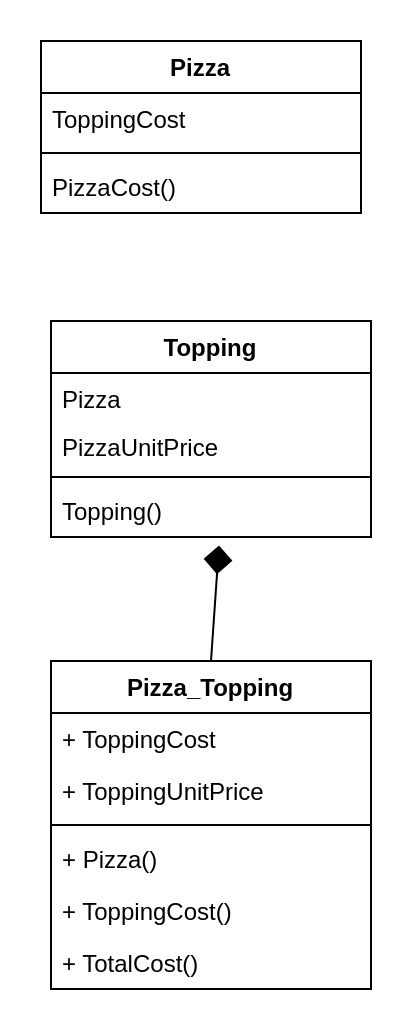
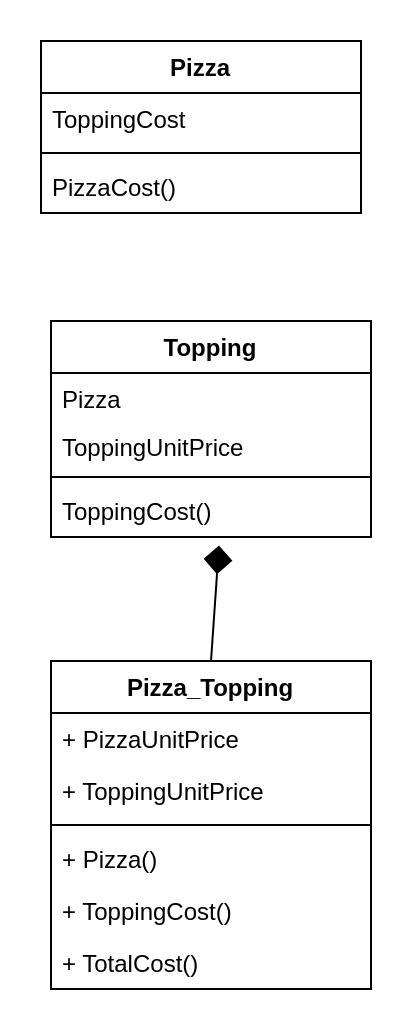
  <mxCell id="0" />
  <mxCell id="1" parent="0" />
  <mxCell id="2" value="Pizza" style="swimlane;fontStyle=1;align=center;verticalAlign=top;childLayout=stackLayout;horizontal=1;startSize=26;horizontalStack=0;resizeParent=1;resizeParentMax=0;resizeLast=0;collapsible=1;marginBottom=0;" vertex="1" parent="1"><mxGeometry x="20" y="20" width="160" height="86" as="geometry" /></mxCell>
  <mxCell id="3" value="ToppingCost" style="text;strokeColor=none;fillColor=none;align=left;verticalAlign=top;spacingLeft=4;spacingRight=4;overflow=hidden;rotatable=0;points=[[0,0.5],[1,0.5]];portConstraint=eastwest;" vertex="1" parent="2"><mxGeometry y="26" width="160" height="26" as="geometry" /></mxCell>
  <mxCell id="4" value="" style="line;strokeWidth=1;fillColor=none;align=left;verticalAlign=middle;spacingTop=-1;spacingLeft=3;spacingRight=3;rotatable=0;labelPosition=right;points=[];portConstraint=eastwest;" vertex="1" parent="2"><mxGeometry y="52" width="160" height="8" as="geometry" /></mxCell>
  <mxCell id="5" value="PizzaCost()" style="text;strokeColor=none;fillColor=none;align=left;verticalAlign=top;spacingLeft=4;spacingRight=4;overflow=hidden;rotatable=0;points=[[0,0.5],[1,0.5]];portConstraint=eastwest;" vertex="1" parent="2"><mxGeometry y="60" width="160" height="26" as="geometry" /></mxCell>
  <mxCell id="6" value="Topping" style="swimlane;fontStyle=1;align=center;verticalAlign=top;childLayout=stackLayout;horizontal=1;startSize=26;horizontalStack=0;resizeParent=1;resizeParentMax=0;resizeLast=0;collapsible=1;marginBottom=0;" vertex="1" parent="1"><mxGeometry x="25" y="160" width="160" height="108" as="geometry" /></mxCell>
  <mxCell id="7" value="Pizza " style="text;strokeColor=none;fillColor=none;align=left;verticalAlign=top;spacingLeft=4;spacingRight=4;overflow=hidden;rotatable=0;points=[[0,0.5],[1,0.5]];portConstraint=eastwest;" vertex="1" parent="6"><mxGeometry y="26" width="160" height="24" as="geometry" /></mxCell>
- <mxCell id="8" value="PizzaUnitPrice" style="text;strokeColor=none;fillColor=none;align=left;verticalAlign=top;spacingLeft=4;spacingRight=4;overflow=hidden;rotatable=0;points=[[0,0.5],[1,0.5]];portConstraint=eastwest;" vertex="1" parent="6"><mxGeometry y="50" width="160" height="24" as="geometry" /></mxCell>
+ <mxCell id="8" value="ToppingUnitPrice" style="text;strokeColor=none;fillColor=none;align=left;verticalAlign=top;spacingLeft=4;spacingRight=4;overflow=hidden;rotatable=0;points=[[0,0.5],[1,0.5]];portConstraint=eastwest;" vertex="1" parent="6"><mxGeometry y="50" width="160" height="24" as="geometry" /></mxCell>
  <mxCell id="9" value="" style="line;strokeWidth=1;fillColor=none;align=left;verticalAlign=middle;spacingTop=-1;spacingLeft=3;spacingRight=3;rotatable=0;labelPosition=right;points=[];portConstraint=eastwest;" vertex="1" parent="6"><mxGeometry y="74" width="160" height="8" as="geometry" /></mxCell>
- <mxCell id="10" value="Topping()" style="text;strokeColor=none;fillColor=none;align=left;verticalAlign=top;spacingLeft=4;spacingRight=4;overflow=hidden;rotatable=0;points=[[0,0.5],[1,0.5]];portConstraint=eastwest;" vertex="1" parent="6"><mxGeometry y="82" width="160" height="26" as="geometry" /></mxCell>
+ <mxCell id="10" value="ToppingCost()" style="text;strokeColor=none;fillColor=none;align=left;verticalAlign=top;spacingLeft=4;spacingRight=4;overflow=hidden;rotatable=0;points=[[0,0.5],[1,0.5]];portConstraint=eastwest;" vertex="1" parent="6"><mxGeometry y="82" width="160" height="26" as="geometry" /></mxCell>
  <mxCell id="11" value="Pizza_Topping" style="swimlane;fontStyle=1;align=center;verticalAlign=top;childLayout=stackLayout;horizontal=1;startSize=26;horizontalStack=0;resizeParent=1;resizeParentMax=0;resizeLast=0;collapsible=1;marginBottom=0;" vertex="1" parent="1"><mxGeometry x="25" y="330" width="160" height="164" as="geometry" /></mxCell>
- <mxCell id="12" value="+ ToppingCost&#10;" style="text;strokeColor=none;fillColor=none;align=left;verticalAlign=top;spacingLeft=4;spacingRight=4;overflow=hidden;rotatable=0;points=[[0,0.5],[1,0.5]];portConstraint=eastwest;" vertex="1" parent="11"><mxGeometry y="26" width="160" height="26" as="geometry" /></mxCell>
+ <mxCell id="12" value="+ PizzaUnitPrice&#10;" style="text;strokeColor=none;fillColor=none;align=left;verticalAlign=top;spacingLeft=4;spacingRight=4;overflow=hidden;rotatable=0;points=[[0,0.5],[1,0.5]];portConstraint=eastwest;" vertex="1" parent="11"><mxGeometry y="26" width="160" height="26" as="geometry" /></mxCell>
  <mxCell id="13" value="+ ToppingUnitPrice&#10;" style="text;strokeColor=none;fillColor=none;align=left;verticalAlign=top;spacingLeft=4;spacingRight=4;overflow=hidden;rotatable=0;points=[[0,0.5],[1,0.5]];portConstraint=eastwest;" vertex="1" parent="11"><mxGeometry y="52" width="160" height="26" as="geometry" /></mxCell>
  <mxCell id="14" value="" style="line;strokeWidth=1;fillColor=none;align=left;verticalAlign=middle;spacingTop=-1;spacingLeft=3;spacingRight=3;rotatable=0;labelPosition=right;points=[];portConstraint=eastwest;" vertex="1" parent="11"><mxGeometry y="78" width="160" height="8" as="geometry" /></mxCell>
  <mxCell id="15" value="+ Pizza()" style="text;strokeColor=none;fillColor=none;align=left;verticalAlign=top;spacingLeft=4;spacingRight=4;overflow=hidden;rotatable=0;points=[[0,0.5],[1,0.5]];portConstraint=eastwest;" vertex="1" parent="11"><mxGeometry y="86" width="160" height="26" as="geometry" /></mxCell>
  <mxCell id="16" value="+ ToppingCost()" style="text;strokeColor=none;fillColor=none;align=left;verticalAlign=top;spacingLeft=4;spacingRight=4;overflow=hidden;rotatable=0;points=[[0,0.5],[1,0.5]];portConstraint=eastwest;" vertex="1" parent="11"><mxGeometry y="112" width="160" height="26" as="geometry" /></mxCell>
  <mxCell id="17" value="+ TotalCost()" style="text;strokeColor=none;fillColor=none;align=left;verticalAlign=top;spacingLeft=4;spacingRight=4;overflow=hidden;rotatable=0;points=[[0,0.5],[1,0.5]];portConstraint=eastwest;" vertex="1" parent="11"><mxGeometry y="138" width="160" height="26" as="geometry" /></mxCell>
  <mxCell id="18" value="" style="endArrow=diamond;endFill=1;endSize=12;html=1;rounded=0;exitX=0.5;exitY=0;exitDx=0;exitDy=0;entryX=0.525;entryY=1.162;entryDx=0;entryDy=0;entryPerimeter=0;" edge="1" parent="1" source="11" target="10"><mxGeometry width="160" relative="1" as="geometry"><mxPoint x="95" y="210" as="sourcePoint" /><mxPoint x="95" y="270" as="targetPoint" /></mxGeometry></mxCell>
